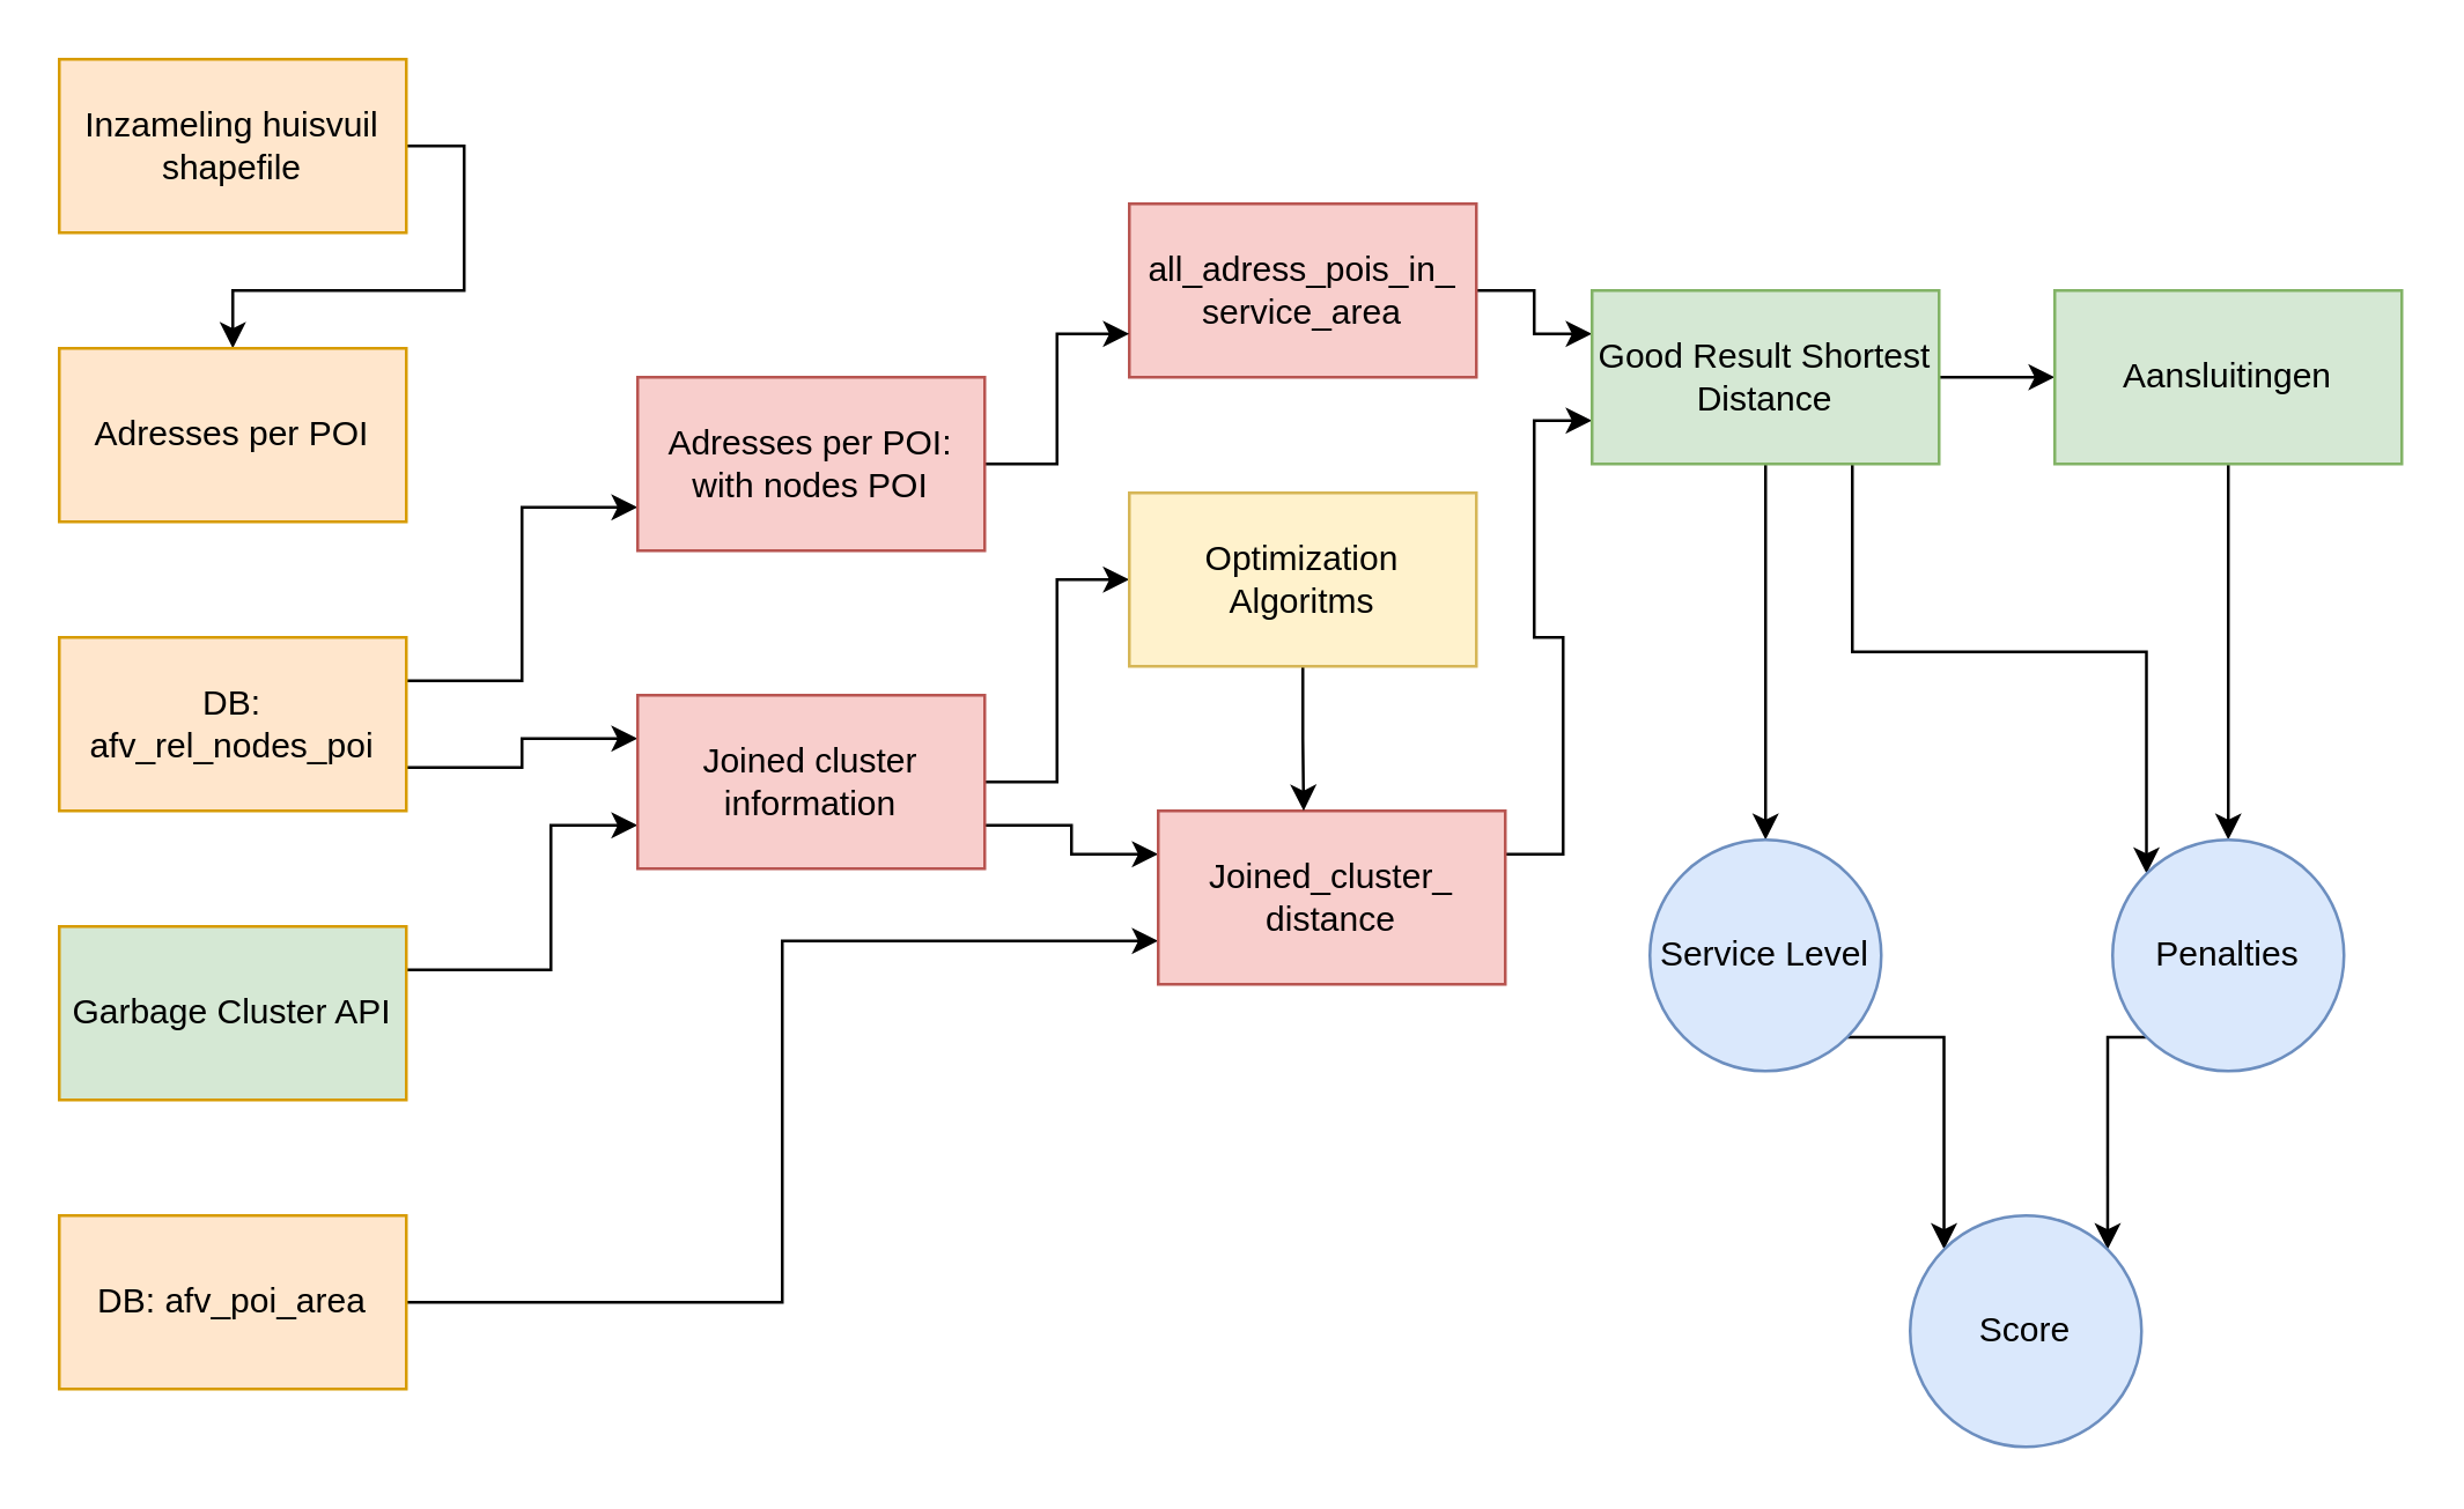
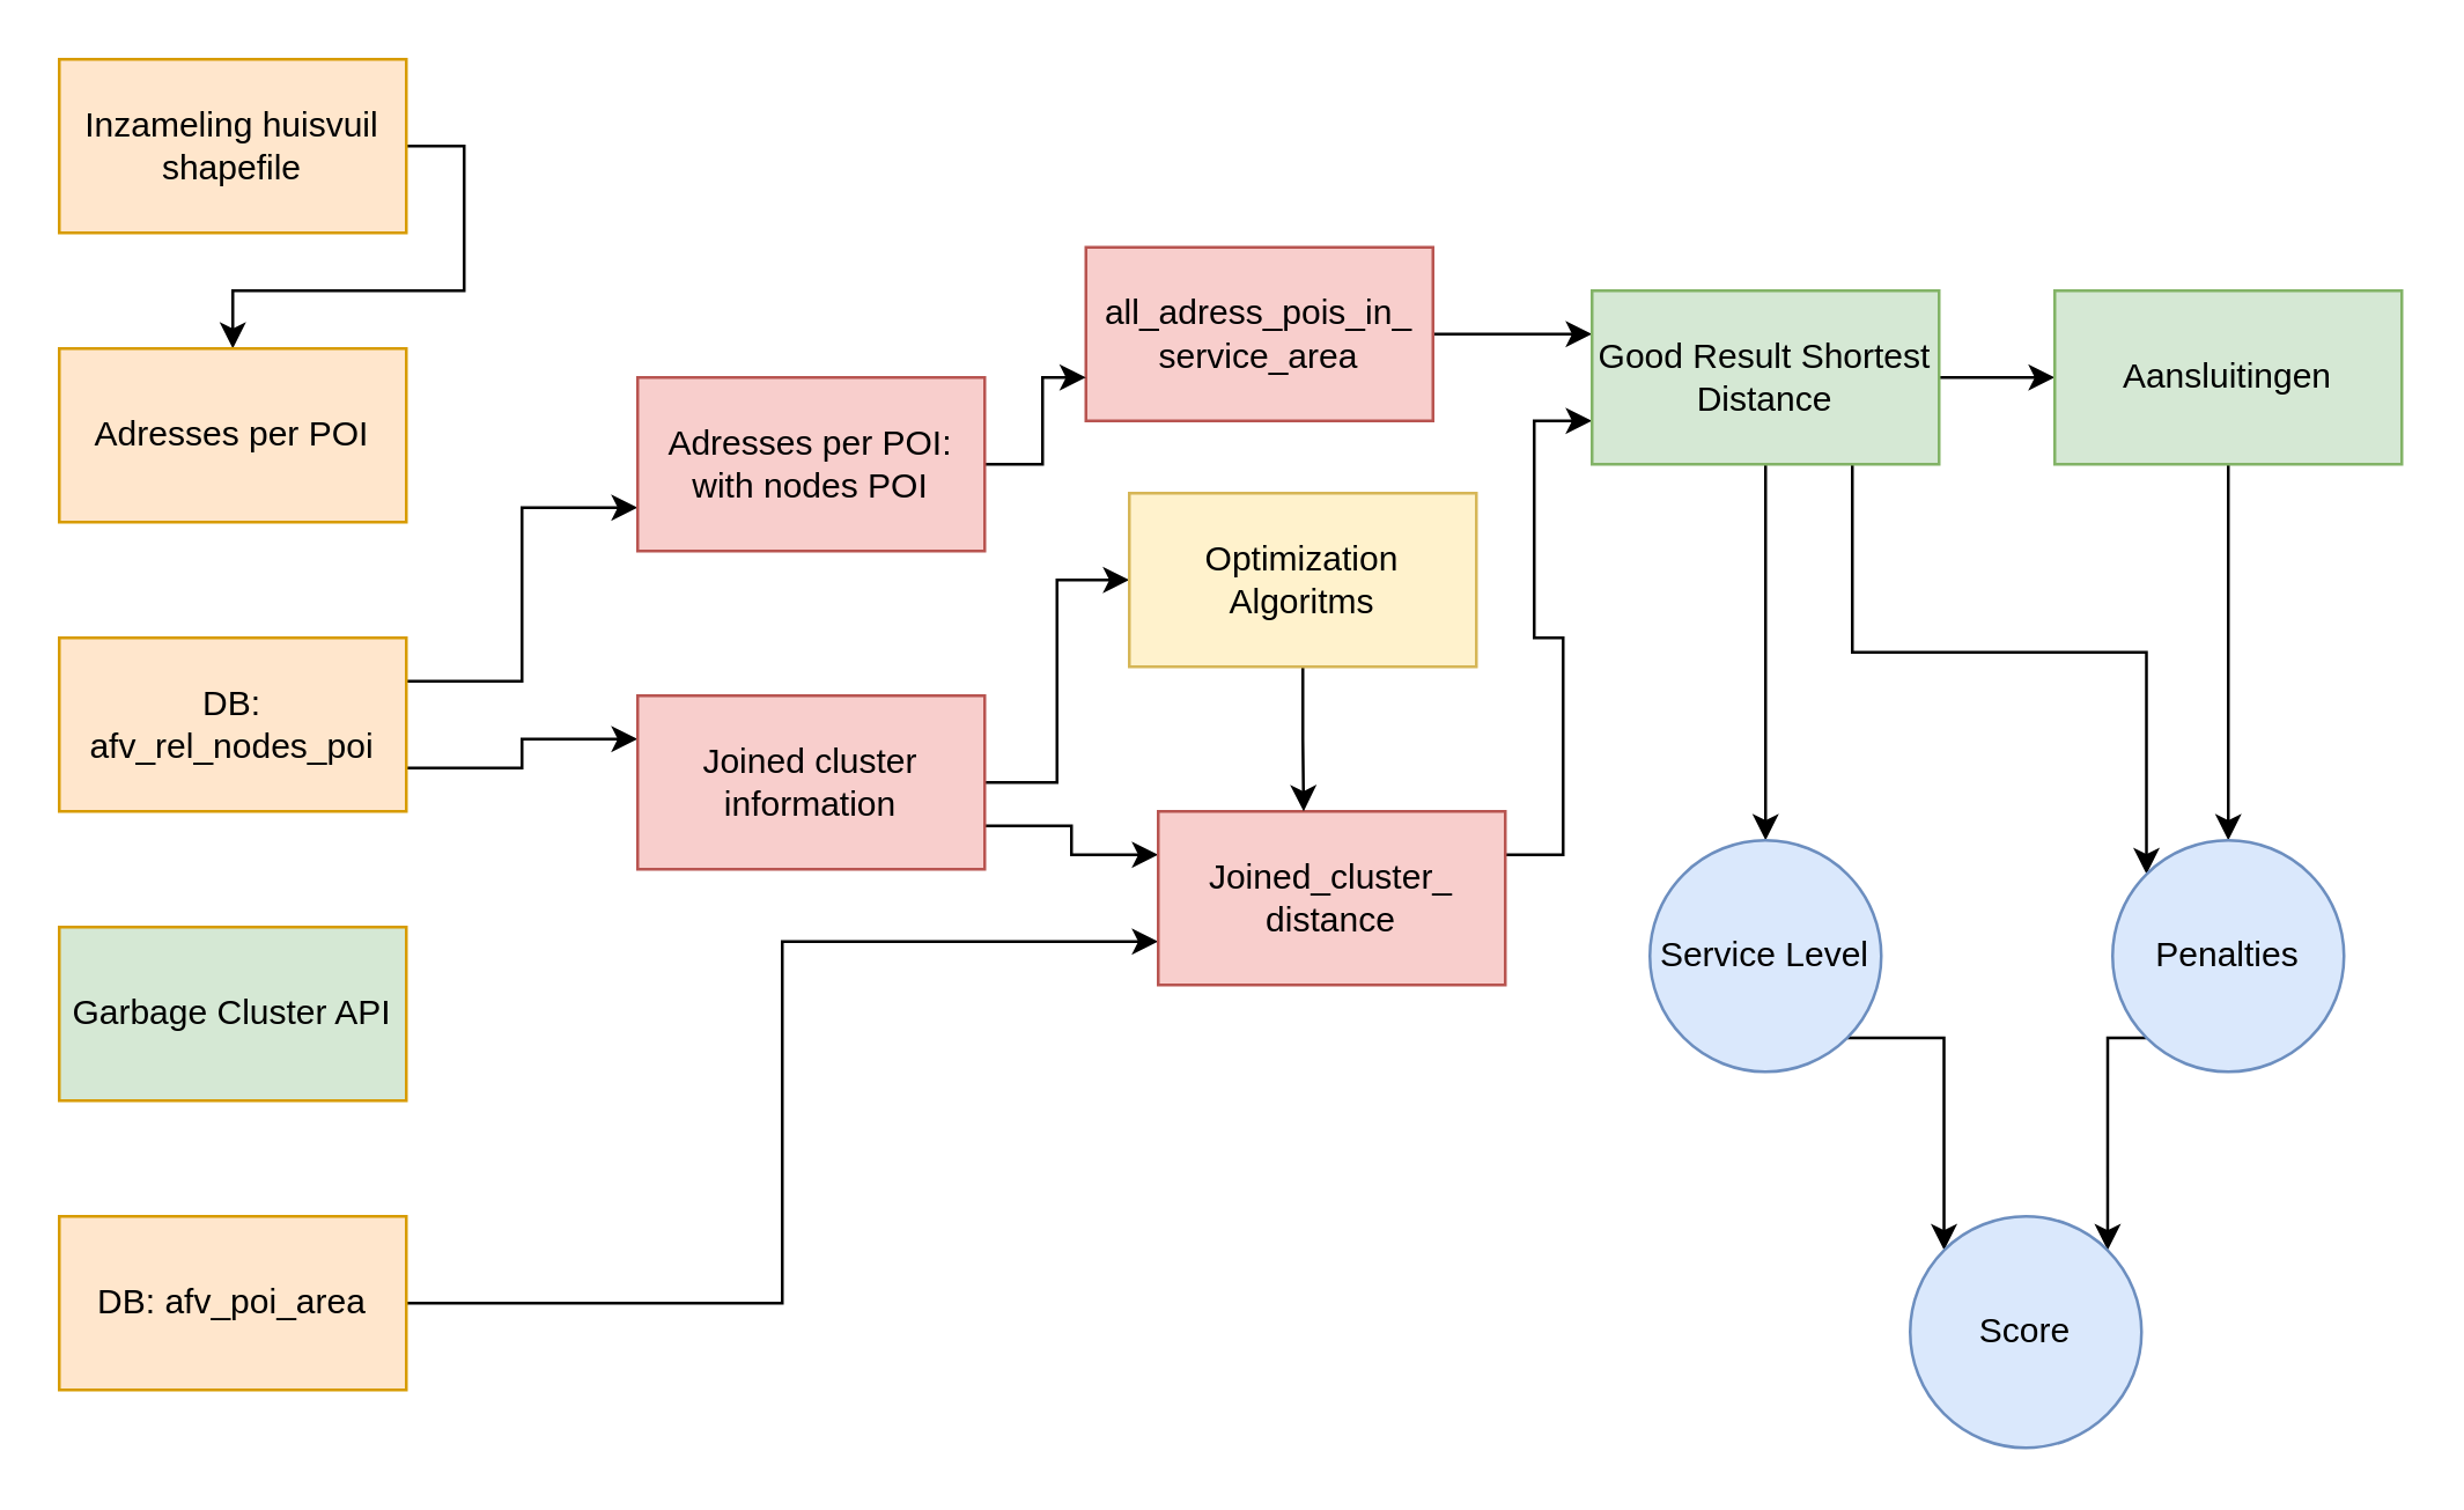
  <mxCell id="0" />
  <mxCell id="1" parent="0" />
- <mxCell id="2" style="edgeStyle=orthogonalEdgeStyle;rounded=0;orthogonalLoop=1;jettySize=auto;html=1;exitX=1;exitY=0.25;exitDx=0;exitDy=0;entryX=0;entryY=0.75;entryDx=0;entryDy=0;" parent="1" source="3" target="15" edge="1"><mxGeometry relative="1" as="geometry"><Array as="points"><mxPoint x="190" y="335" /><mxPoint x="190" y="285" /></Array></mxGeometry></mxCell>
  <mxCell id="3" value="Garbage Cluster API" style="rounded=0;whiteSpace=wrap;html=1;fillColor=#d5e8d4;strokeColor=#d79b00;" parent="1" vertex="1"><mxGeometry x="20" y="320" width="120" height="60" as="geometry" /></mxCell>
  <mxCell id="4" style="edgeStyle=orthogonalEdgeStyle;rounded=0;orthogonalLoop=1;jettySize=auto;html=1;exitX=1;exitY=0.75;exitDx=0;exitDy=0;entryX=0;entryY=0.25;entryDx=0;entryDy=0;" parent="1" source="6" target="15" edge="1"><mxGeometry relative="1" as="geometry" /></mxCell>
  <mxCell id="5" style="edgeStyle=orthogonalEdgeStyle;rounded=0;orthogonalLoop=1;jettySize=auto;html=1;exitX=1;exitY=0.25;exitDx=0;exitDy=0;entryX=0;entryY=0.75;entryDx=0;entryDy=0;" parent="1" source="6" target="33" edge="1"><mxGeometry relative="1" as="geometry" /></mxCell>
  <mxCell id="6" value="DB: afv_rel_nodes_poi" style="rounded=0;whiteSpace=wrap;html=1;fillColor=#ffe6cc;strokeColor=#d79b00;" parent="1" vertex="1"><mxGeometry x="20" y="220" width="120" height="60" as="geometry" /></mxCell>
  <mxCell id="7" style="edgeStyle=orthogonalEdgeStyle;rounded=0;orthogonalLoop=1;jettySize=auto;html=1;exitX=1;exitY=0.5;exitDx=0;exitDy=0;entryX=0;entryY=0.75;entryDx=0;entryDy=0;" parent="1" source="8" target="17" edge="1"><mxGeometry relative="1" as="geometry" /></mxCell>
  <mxCell id="8" value="DB: afv_poi_area" style="rounded=0;whiteSpace=wrap;html=1;fillColor=#ffe6cc;strokeColor=#d79b00;" parent="1" vertex="1"><mxGeometry x="20" y="420" width="120" height="60" as="geometry" /></mxCell>
  <mxCell id="9" style="edgeStyle=orthogonalEdgeStyle;rounded=0;orthogonalLoop=1;jettySize=auto;html=1;exitX=1;exitY=0.5;exitDx=0;exitDy=0;" parent="1" source="10" target="31" edge="1"><mxGeometry relative="1" as="geometry" /></mxCell>
  <mxCell id="10" value="Inzameling huisvuil shapefile" style="rounded=0;whiteSpace=wrap;html=1;fillColor=#ffe6cc;strokeColor=#d79b00;" parent="1" vertex="1"><mxGeometry x="20" y="20" width="120" height="60" as="geometry" /></mxCell>
  <mxCell id="11" style="edgeStyle=orthogonalEdgeStyle;rounded=0;orthogonalLoop=1;jettySize=auto;html=1;entryX=0;entryY=0.25;entryDx=0;entryDy=0;" parent="1" source="12" target="21" edge="1"><mxGeometry relative="1" as="geometry" /></mxCell>
- <mxCell id="12" value="all_adress_pois_in_&lt;br&gt;service_area" style="rounded=0;whiteSpace=wrap;html=1;fillColor=#f8cecc;strokeColor=#b85450;" parent="1" vertex="1"><mxGeometry x="390" y="70" width="120" height="60" as="geometry" /></mxCell>
+ <mxCell id="12" value="all_adress_pois_in_&lt;br&gt;service_area" style="rounded=0;whiteSpace=wrap;html=1;fillColor=#f8cecc;strokeColor=#b85450;" parent="1" vertex="1"><mxGeometry x="375" y="85" width="120" height="60" as="geometry" /></mxCell>
  <mxCell id="13" style="edgeStyle=orthogonalEdgeStyle;rounded=0;orthogonalLoop=1;jettySize=auto;html=1;exitX=1;exitY=0.75;exitDx=0;exitDy=0;entryX=0;entryY=0.25;entryDx=0;entryDy=0;" parent="1" source="15" target="17" edge="1"><mxGeometry relative="1" as="geometry" /></mxCell>
  <mxCell id="14" style="edgeStyle=orthogonalEdgeStyle;rounded=0;orthogonalLoop=1;jettySize=auto;html=1;exitX=1;exitY=0.5;exitDx=0;exitDy=0;entryX=0;entryY=0.5;entryDx=0;entryDy=0;" parent="1" source="15" target="30" edge="1"><mxGeometry relative="1" as="geometry" /></mxCell>
  <mxCell id="15" value="Joined cluster information" style="rounded=0;whiteSpace=wrap;html=1;fillColor=#f8cecc;strokeColor=#b85450;" parent="1" vertex="1"><mxGeometry x="220" y="240" width="120" height="60" as="geometry" /></mxCell>
  <mxCell id="16" style="edgeStyle=orthogonalEdgeStyle;rounded=0;orthogonalLoop=1;jettySize=auto;html=1;exitX=1;exitY=0.25;exitDx=0;exitDy=0;entryX=0;entryY=0.75;entryDx=0;entryDy=0;" parent="1" source="17" target="21" edge="1"><mxGeometry relative="1" as="geometry" /></mxCell>
  <mxCell id="17" value="Joined_cluster_&lt;br&gt;distance" style="rounded=0;whiteSpace=wrap;html=1;fillColor=#f8cecc;strokeColor=#b85450;" parent="1" vertex="1"><mxGeometry x="400" y="280" width="120" height="60" as="geometry" /></mxCell>
  <mxCell id="18" value="" style="edgeStyle=orthogonalEdgeStyle;rounded=0;orthogonalLoop=1;jettySize=auto;html=1;" parent="1" source="21" target="23" edge="1"><mxGeometry relative="1" as="geometry" /></mxCell>
  <mxCell id="19" style="edgeStyle=orthogonalEdgeStyle;rounded=0;orthogonalLoop=1;jettySize=auto;html=1;entryX=0.5;entryY=0;entryDx=0;entryDy=0;" parent="1" source="21" target="25" edge="1"><mxGeometry relative="1" as="geometry" /></mxCell>
  <mxCell id="20" style="edgeStyle=orthogonalEdgeStyle;rounded=0;orthogonalLoop=1;jettySize=auto;html=1;exitX=0.75;exitY=1;exitDx=0;exitDy=0;entryX=0;entryY=0;entryDx=0;entryDy=0;" edge="1" parent="1" source="21" target="27"><mxGeometry relative="1" as="geometry" /></mxCell>
  <mxCell id="21" value="Good Result Shortest Distance" style="rounded=0;whiteSpace=wrap;html=1;fillColor=#d5e8d4;strokeColor=#82b366;" parent="1" vertex="1"><mxGeometry x="550" y="100" width="120" height="60" as="geometry" /></mxCell>
  <mxCell id="22" style="edgeStyle=orthogonalEdgeStyle;rounded=0;orthogonalLoop=1;jettySize=auto;html=1;entryX=0.5;entryY=0;entryDx=0;entryDy=0;" parent="1" source="23" target="27" edge="1"><mxGeometry relative="1" as="geometry" /></mxCell>
  <mxCell id="23" value="Aansluitingen" style="rounded=0;whiteSpace=wrap;html=1;fillColor=#d5e8d4;strokeColor=#82b366;" parent="1" vertex="1"><mxGeometry x="710" y="100" width="120" height="60" as="geometry" /></mxCell>
  <mxCell id="24" style="edgeStyle=orthogonalEdgeStyle;rounded=0;orthogonalLoop=1;jettySize=auto;html=1;exitX=1;exitY=1;exitDx=0;exitDy=0;entryX=0;entryY=0;entryDx=0;entryDy=0;" parent="1" source="25" target="28" edge="1"><mxGeometry relative="1" as="geometry" /></mxCell>
  <mxCell id="25" value="Service Level" style="ellipse;whiteSpace=wrap;html=1;aspect=fixed;fillColor=#dae8fc;strokeColor=#6c8ebf;" parent="1" vertex="1"><mxGeometry x="570" y="290" width="80" height="80" as="geometry" /></mxCell>
  <mxCell id="26" style="edgeStyle=orthogonalEdgeStyle;rounded=0;orthogonalLoop=1;jettySize=auto;html=1;exitX=0;exitY=1;exitDx=0;exitDy=0;entryX=1;entryY=0;entryDx=0;entryDy=0;" parent="1" source="27" target="28" edge="1"><mxGeometry relative="1" as="geometry"><mxPoint x="710" y="410" as="targetPoint" /><Array as="points"><mxPoint x="728" y="358" /></Array></mxGeometry></mxCell>
  <mxCell id="27" value="Penalties" style="ellipse;whiteSpace=wrap;html=1;aspect=fixed;fillColor=#dae8fc;strokeColor=#6c8ebf;" parent="1" vertex="1"><mxGeometry x="730" y="290" width="80" height="80" as="geometry" /></mxCell>
  <mxCell id="28" value="Score" style="ellipse;whiteSpace=wrap;html=1;aspect=fixed;fillColor=#dae8fc;strokeColor=#6c8ebf;" parent="1" vertex="1"><mxGeometry x="660" y="420" width="80" height="80" as="geometry" /></mxCell>
  <mxCell id="29" style="edgeStyle=orthogonalEdgeStyle;rounded=0;orthogonalLoop=1;jettySize=auto;html=1;exitX=0.5;exitY=1;exitDx=0;exitDy=0;entryX=0.419;entryY=0;entryDx=0;entryDy=0;entryPerimeter=0;" parent="1" source="30" target="17" edge="1"><mxGeometry relative="1" as="geometry" /></mxCell>
  <mxCell id="30" value="Optimization Algoritms" style="rounded=0;whiteSpace=wrap;html=1;fillColor=#fff2cc;strokeColor=#d6b656;" parent="1" vertex="1"><mxGeometry x="390" y="170" width="120" height="60" as="geometry" /></mxCell>
  <mxCell id="31" value="Adresses per POI" style="rounded=0;whiteSpace=wrap;html=1;fillColor=#ffe6cc;strokeColor=#d79b00;" parent="1" vertex="1"><mxGeometry x="20" y="120" width="120" height="60" as="geometry" /></mxCell>
  <mxCell id="32" style="edgeStyle=orthogonalEdgeStyle;rounded=0;orthogonalLoop=1;jettySize=auto;html=1;exitX=1;exitY=0.5;exitDx=0;exitDy=0;entryX=0;entryY=0.75;entryDx=0;entryDy=0;" parent="1" source="33" target="12" edge="1"><mxGeometry relative="1" as="geometry" /></mxCell>
  <mxCell id="33" value="Adresses per POI: with nodes POI" style="rounded=0;whiteSpace=wrap;html=1;fillColor=#f8cecc;strokeColor=#b85450;" parent="1" vertex="1"><mxGeometry x="220" y="130" width="120" height="60" as="geometry" /></mxCell>
